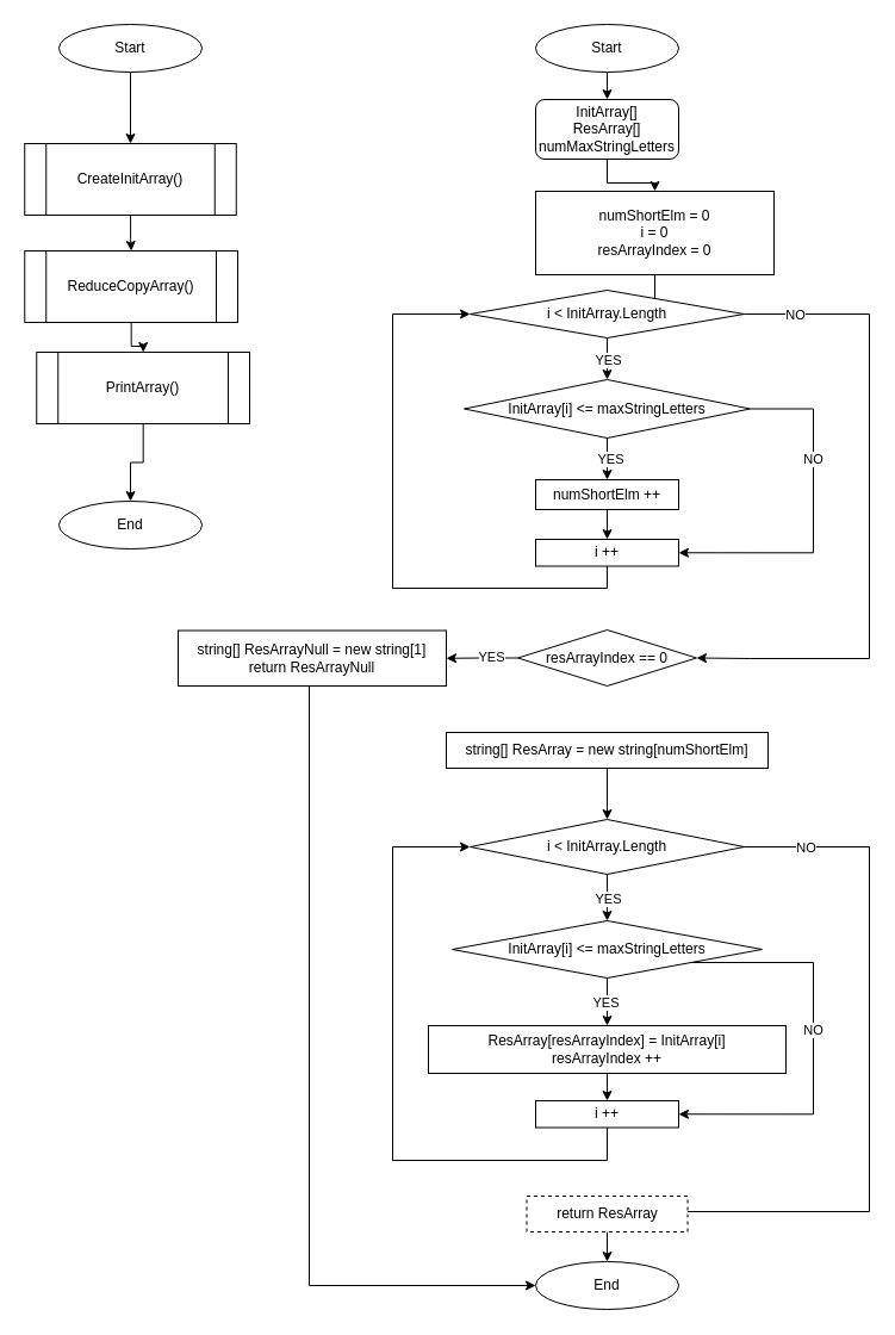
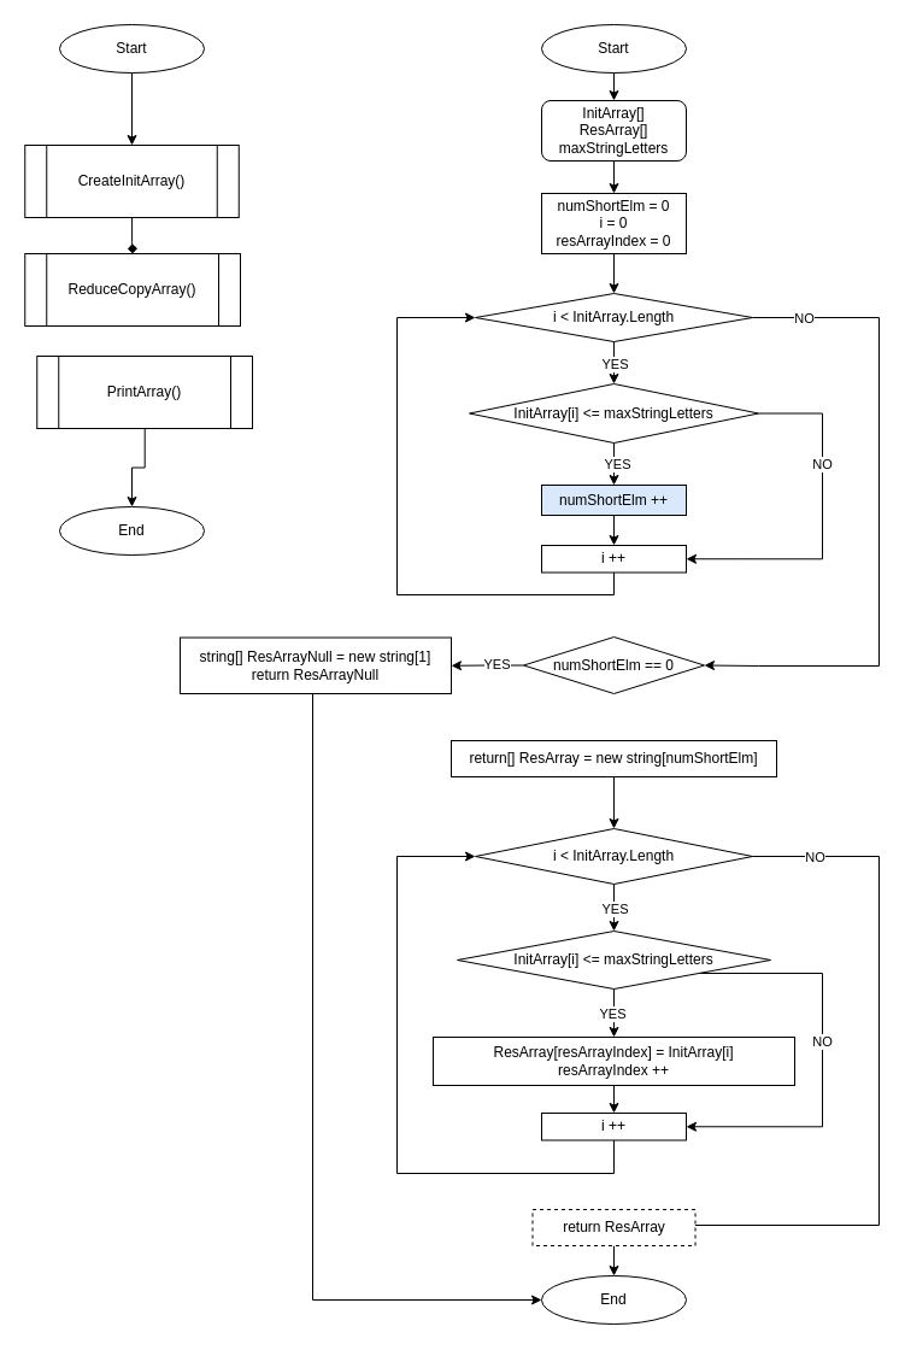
  <mxCell id="0" />
  <mxCell id="1" parent="0" />
  <mxCell id="2" value="" style="edgeStyle=orthogonalEdgeStyle;rounded=0;orthogonalLoop=1;jettySize=auto;html=1;entryX=0.5;entryY=0;entryDx=0;entryDy=0;" edge="1" parent="1" source="3" target="5"><mxGeometry relative="1" as="geometry"><mxPoint x="109" y="130" as="targetPoint" /></mxGeometry></mxCell>
  <mxCell id="3" value="&lt;font style=&quot;font-size: 12px;&quot;&gt;Start&lt;/font&gt;" style="ellipse;whiteSpace=wrap;html=1;" vertex="1" parent="1"><mxGeometry x="49" y="20" width="120" height="40" as="geometry" /></mxCell>
- <mxCell id="4" value="" style="edgeStyle=orthogonalEdgeStyle;rounded=0;orthogonalLoop=1;jettySize=auto;html=1;" edge="1" parent="1" source="5" target="7"><mxGeometry relative="1" as="geometry" /></mxCell>
+ <mxCell id="4" value="" style="edgeStyle=orthogonalEdgeStyle;rounded=0;orthogonalLoop=1;jettySize=auto;html=1;endArrow=diamond;" edge="1" parent="1" source="5" target="7"><mxGeometry relative="1" as="geometry" /></mxCell>
  <mxCell id="5" value="&lt;font style=&quot;font-size: 12px;&quot;&gt;CreateInitArray()&lt;/font&gt;" style="shape=process;whiteSpace=wrap;html=1;backgroundOutline=1;" vertex="1" parent="1"><mxGeometry x="20.25" y="120" width="177.5" height="60" as="geometry" /></mxCell>
- <mxCell id="6" value="" style="edgeStyle=orthogonalEdgeStyle;rounded=0;orthogonalLoop=1;jettySize=auto;html=1;" edge="1" parent="1" source="7" target="9"><mxGeometry relative="1" as="geometry" /></mxCell>
  <mxCell id="7" value="&lt;font style=&quot;font-size: 12px;&quot;&gt;ReduceCopyArray()&lt;/font&gt;" style="shape=process;whiteSpace=wrap;html=1;backgroundOutline=1;" vertex="1" parent="1"><mxGeometry x="20.25" y="210" width="178.75" height="60" as="geometry" /></mxCell>
  <mxCell id="8" value="" style="edgeStyle=orthogonalEdgeStyle;rounded=0;orthogonalLoop=1;jettySize=auto;html=1;" edge="1" parent="1" source="9" target="10"><mxGeometry relative="1" as="geometry" /></mxCell>
  <mxCell id="9" value="&lt;font style=&quot;font-size: 12px;&quot;&gt;PrintArray()&lt;/font&gt;" style="shape=process;whiteSpace=wrap;html=1;backgroundOutline=1;" vertex="1" parent="1"><mxGeometry x="30.25" y="295" width="178.75" height="60" as="geometry" /></mxCell>
  <mxCell id="10" value="&lt;font style=&quot;font-size: 12px;&quot;&gt;End&lt;/font&gt;" style="ellipse;whiteSpace=wrap;html=1;" vertex="1" parent="1"><mxGeometry x="49" y="420" width="120" height="40" as="geometry" /></mxCell>
  <mxCell id="11" value="" style="edgeStyle=orthogonalEdgeStyle;rounded=0;orthogonalLoop=1;jettySize=auto;html=1;" edge="1" parent="1" source="12" target="21"><mxGeometry relative="1" as="geometry" /></mxCell>
  <mxCell id="12" value="&lt;font style=&quot;font-size: 12px;&quot;&gt;Start&lt;/font&gt;" style="ellipse;whiteSpace=wrap;html=1;" vertex="1" parent="1"><mxGeometry x="449" y="20" width="120" height="40" as="geometry" /></mxCell>
  <mxCell id="13" value="" style="edgeStyle=orthogonalEdgeStyle;rounded=0;orthogonalLoop=1;jettySize=auto;html=1;" edge="1" parent="1" source="14" target="19"><mxGeometry relative="1" as="geometry" /></mxCell>
- <mxCell id="14" value="&lt;div&gt;&lt;span style=&quot;background-color: initial;&quot;&gt;numShortElm = 0&lt;/span&gt;&lt;br&gt;&lt;/div&gt;&lt;div&gt;i = 0&lt;/div&gt;&lt;div&gt;resArrayIndex = 0&lt;/div&gt;" style="whiteSpace=wrap;html=1;" vertex="1" parent="1"><mxGeometry x="449" y="160" width="200" height="70" as="geometry" /></mxCell>
+ <mxCell id="14" value="&lt;div&gt;&lt;span style=&quot;background-color: initial;&quot;&gt;numShortElm = 0&lt;/span&gt;&lt;br&gt;&lt;/div&gt;&lt;div&gt;i = 0&lt;/div&gt;&lt;div&gt;resArrayIndex = 0&lt;/div&gt;" style="whiteSpace=wrap;html=1;" vertex="1" parent="1"><mxGeometry x="449" y="160" width="120" height="50" as="geometry" /></mxCell>
  <mxCell id="15" value="" style="edgeStyle=orthogonalEdgeStyle;rounded=0;orthogonalLoop=1;jettySize=auto;html=1;" edge="1" parent="1" source="19" target="26"><mxGeometry relative="1" as="geometry" /></mxCell>
  <mxCell id="16" value="YES" style="edgeLabel;html=1;align=center;verticalAlign=middle;resizable=0;points=[];" vertex="1" connectable="0" parent="15"><mxGeometry x="-0.007" relative="1" as="geometry"><mxPoint as="offset" /></mxGeometry></mxCell>
  <mxCell id="17" style="edgeStyle=orthogonalEdgeStyle;rounded=0;orthogonalLoop=1;jettySize=auto;html=1;entryX=1;entryY=0.5;entryDx=0;entryDy=0;exitX=1;exitY=0.5;exitDx=0;exitDy=0;" edge="1" parent="1" source="19" target="52"><mxGeometry relative="1" as="geometry"><Array as="points"><mxPoint x="729" y="263" /><mxPoint x="729" y="552" /><mxPoint x="629" y="552" /></Array></mxGeometry></mxCell>
  <mxCell id="18" value="NO" style="edgeLabel;html=1;align=center;verticalAlign=middle;resizable=0;points=[];" vertex="1" connectable="0" parent="17"><mxGeometry x="-0.843" relative="1" as="geometry"><mxPoint as="offset" /></mxGeometry></mxCell>
  <mxCell id="19" value="i &amp;lt; InitArray.Length" style="rhombus;whiteSpace=wrap;html=1;" vertex="1" parent="1"><mxGeometry x="394" y="243" width="230" height="40" as="geometry" /></mxCell>
  <mxCell id="20" value="" style="edgeStyle=orthogonalEdgeStyle;rounded=0;orthogonalLoop=1;jettySize=auto;html=1;entryX=0.5;entryY=0;entryDx=0;entryDy=0;" edge="1" parent="1" source="21" target="14"><mxGeometry relative="1" as="geometry"><mxPoint x="509" y="143" as="targetPoint" /></mxGeometry></mxCell>
- <mxCell id="21" value="&lt;div&gt;InitArray[]&lt;/div&gt;&lt;div&gt;ResArray[]&lt;/div&gt;&lt;div&gt;numMaxStringLetters&lt;/div&gt;" style="rounded=1;whiteSpace=wrap;html=1;" vertex="1" parent="1"><mxGeometry x="449" y="83" width="120" height="50" as="geometry" /></mxCell>
+ <mxCell id="21" value="&lt;div&gt;InitArray[]&lt;/div&gt;&lt;div&gt;ResArray[]&lt;/div&gt;&lt;div&gt;maxStringLetters&lt;/div&gt;" style="rounded=1;whiteSpace=wrap;html=1;" vertex="1" parent="1"><mxGeometry x="449" y="83" width="120" height="50" as="geometry" /></mxCell>
  <mxCell id="22" value="" style="edgeStyle=orthogonalEdgeStyle;rounded=0;orthogonalLoop=1;jettySize=auto;html=1;" edge="1" parent="1" source="26" target="28"><mxGeometry relative="1" as="geometry" /></mxCell>
  <mxCell id="23" value="YES" style="edgeLabel;html=1;align=center;verticalAlign=middle;resizable=0;points=[];" vertex="1" connectable="0" parent="22"><mxGeometry y="-2" relative="1" as="geometry"><mxPoint as="offset" /></mxGeometry></mxCell>
  <mxCell id="24" style="edgeStyle=orthogonalEdgeStyle;rounded=0;orthogonalLoop=1;jettySize=auto;html=1;entryX=1;entryY=0.5;entryDx=0;entryDy=0;exitX=1;exitY=0.5;exitDx=0;exitDy=0;" edge="1" parent="1" source="26" target="30"><mxGeometry relative="1" as="geometry"><Array as="points"><mxPoint x="682" y="343" /><mxPoint x="682" y="463" /></Array></mxGeometry></mxCell>
  <mxCell id="25" value="NO" style="edgeLabel;html=1;align=center;verticalAlign=middle;resizable=0;points=[];" vertex="1" connectable="0" parent="24"><mxGeometry x="-0.339" y="-1" relative="1" as="geometry"><mxPoint as="offset" /></mxGeometry></mxCell>
  <mxCell id="26" value="InitArray[i] &amp;lt;= maxStringLetters" style="rhombus;whiteSpace=wrap;html=1;" vertex="1" parent="1"><mxGeometry x="389" y="318" width="240" height="49" as="geometry" /></mxCell>
  <mxCell id="27" value="" style="edgeStyle=orthogonalEdgeStyle;rounded=0;orthogonalLoop=1;jettySize=auto;html=1;" edge="1" parent="1" source="28" target="30"><mxGeometry relative="1" as="geometry" /></mxCell>
- <mxCell id="28" value="numShortElm ++" style="whiteSpace=wrap;html=1;" vertex="1" parent="1"><mxGeometry x="449" y="402" width="120" height="25" as="geometry" /></mxCell>
+ <mxCell id="28" value="numShortElm ++" style="whiteSpace=wrap;html=1;fillColor=#dae8fc;" vertex="1" parent="1"><mxGeometry x="449" y="402" width="120" height="25" as="geometry" /></mxCell>
  <mxCell id="29" style="edgeStyle=orthogonalEdgeStyle;rounded=0;orthogonalLoop=1;jettySize=auto;html=1;entryX=0;entryY=0.5;entryDx=0;entryDy=0;" edge="1" parent="1" source="30" target="19"><mxGeometry relative="1" as="geometry"><Array as="points"><mxPoint x="509" y="493" /><mxPoint x="329" y="493" /><mxPoint x="329" y="263" /></Array></mxGeometry></mxCell>
  <mxCell id="30" value="i ++" style="whiteSpace=wrap;html=1;" vertex="1" parent="1"><mxGeometry x="449" y="452" width="120" height="22.5" as="geometry" /></mxCell>
  <mxCell id="31" value="" style="edgeStyle=orthogonalEdgeStyle;rounded=0;orthogonalLoop=1;jettySize=auto;html=1;" edge="1" parent="1" source="32" target="37"><mxGeometry relative="1" as="geometry" /></mxCell>
- <mxCell id="32" value="&lt;div&gt;string[]&amp;nbsp;&lt;span style=&quot;background-color: initial;&quot;&gt;ResArray&lt;/span&gt;&lt;span style=&quot;background-color: initial;&quot;&gt;&amp;nbsp;= new string[&lt;/span&gt;&lt;span style=&quot;background-color: initial;&quot;&gt;numShortElm&lt;/span&gt;&lt;span style=&quot;background-color: initial;&quot;&gt;]&lt;/span&gt;&lt;/div&gt;" style="rounded=0;whiteSpace=wrap;html=1;" vertex="1" parent="1"><mxGeometry x="374" y="614" width="270" height="30" as="geometry" /></mxCell>
+ <mxCell id="32" value="&lt;div&gt;return[]&amp;nbsp;&lt;span style=&quot;background-color: initial;&quot;&gt;ResArray&lt;/span&gt;&lt;span style=&quot;background-color: initial;&quot;&gt;&amp;nbsp;= new string[&lt;/span&gt;&lt;span style=&quot;background-color: initial;&quot;&gt;numShortElm&lt;/span&gt;&lt;span style=&quot;background-color: initial;&quot;&gt;]&lt;/span&gt;&lt;/div&gt;" style="rounded=0;whiteSpace=wrap;html=1;" vertex="1" parent="1"><mxGeometry x="374" y="614" width="270" height="30" as="geometry" /></mxCell>
  <mxCell id="33" value="" style="edgeStyle=orthogonalEdgeStyle;rounded=0;orthogonalLoop=1;jettySize=auto;html=1;" edge="1" parent="1" source="37" target="42"><mxGeometry relative="1" as="geometry" /></mxCell>
  <mxCell id="34" value="YES" style="edgeLabel;html=1;align=center;verticalAlign=middle;resizable=0;points=[];" vertex="1" connectable="0" parent="33"><mxGeometry x="-0.007" relative="1" as="geometry"><mxPoint as="offset" /></mxGeometry></mxCell>
  <mxCell id="35" style="edgeStyle=orthogonalEdgeStyle;rounded=0;orthogonalLoop=1;jettySize=auto;html=1;entryX=0.5;entryY=0;entryDx=0;entryDy=0;exitX=1;exitY=0.5;exitDx=0;exitDy=0;" edge="1" parent="1" source="37" target="48"><mxGeometry relative="1" as="geometry"><Array as="points"><mxPoint x="729" y="710" /><mxPoint x="729" y="1016" /><mxPoint x="509" y="1016" /></Array></mxGeometry></mxCell>
  <mxCell id="36" value="NO" style="edgeLabel;html=1;align=center;verticalAlign=middle;resizable=0;points=[];" vertex="1" connectable="0" parent="35"><mxGeometry x="-0.843" relative="1" as="geometry"><mxPoint as="offset" /></mxGeometry></mxCell>
  <mxCell id="37" value="i &amp;lt; InitArray.Length" style="rhombus;whiteSpace=wrap;html=1;" vertex="1" parent="1"><mxGeometry x="394" y="687" width="230" height="46" as="geometry" /></mxCell>
  <mxCell id="38" value="" style="edgeStyle=orthogonalEdgeStyle;rounded=0;orthogonalLoop=1;jettySize=auto;html=1;" edge="1" parent="1" source="42" target="44"><mxGeometry relative="1" as="geometry" /></mxCell>
  <mxCell id="39" value="YES" style="edgeLabel;html=1;align=center;verticalAlign=middle;resizable=0;points=[];" vertex="1" connectable="0" parent="38"><mxGeometry y="-2" relative="1" as="geometry"><mxPoint as="offset" /></mxGeometry></mxCell>
  <mxCell id="40" style="edgeStyle=orthogonalEdgeStyle;rounded=0;orthogonalLoop=1;jettySize=auto;html=1;entryX=1;entryY=0.5;entryDx=0;entryDy=0;" edge="1" parent="1" source="42" target="46"><mxGeometry relative="1" as="geometry"><Array as="points"><mxPoint x="682" y="807" /><mxPoint x="682" y="934" /></Array></mxGeometry></mxCell>
  <mxCell id="41" value="NO" style="edgeLabel;html=1;align=center;verticalAlign=middle;resizable=0;points=[];" vertex="1" connectable="0" parent="40"><mxGeometry x="-0.339" y="-1" relative="1" as="geometry"><mxPoint y="46" as="offset" /></mxGeometry></mxCell>
  <mxCell id="42" value="InitArray[i] &amp;lt;= maxStringLetters" style="rhombus;whiteSpace=wrap;html=1;" vertex="1" parent="1"><mxGeometry x="379" y="772" width="260" height="48" as="geometry" /></mxCell>
  <mxCell id="43" value="" style="edgeStyle=orthogonalEdgeStyle;rounded=0;orthogonalLoop=1;jettySize=auto;html=1;" edge="1" parent="1" source="44" target="46"><mxGeometry relative="1" as="geometry" /></mxCell>
  <mxCell id="44" value="ResArray[resArrayIndex] = InitArray[i]&lt;div&gt;resArrayIndex ++&lt;br&gt;&lt;/div&gt;" style="whiteSpace=wrap;html=1;" vertex="1" parent="1"><mxGeometry x="359" y="860" width="300" height="40" as="geometry" /></mxCell>
  <mxCell id="45" style="edgeStyle=orthogonalEdgeStyle;rounded=0;orthogonalLoop=1;jettySize=auto;html=1;entryX=0;entryY=0.5;entryDx=0;entryDy=0;" edge="1" parent="1" source="46" target="37"><mxGeometry relative="1" as="geometry"><Array as="points"><mxPoint x="509" y="973" /><mxPoint x="329" y="973" /><mxPoint x="329" y="710" /></Array></mxGeometry></mxCell>
  <mxCell id="46" value="i ++" style="whiteSpace=wrap;html=1;" vertex="1" parent="1"><mxGeometry x="449" y="923" width="120" height="22.5" as="geometry" /></mxCell>
  <mxCell id="47" value="" style="edgeStyle=orthogonalEdgeStyle;rounded=0;orthogonalLoop=1;jettySize=auto;html=1;entryX=0.5;entryY=0;entryDx=0;entryDy=0;" edge="1" parent="1" source="48" target="49"><mxGeometry relative="1" as="geometry"><mxPoint x="509" y="1088" as="targetPoint" /></mxGeometry></mxCell>
  <mxCell id="48" value="&lt;div&gt;return&amp;nbsp;&lt;span style=&quot;background-color: initial;&quot;&gt;ResArray&lt;/span&gt;&lt;/div&gt;" style="rounded=0;whiteSpace=wrap;html=1;dashed=1;" vertex="1" parent="1"><mxGeometry x="441.5" y="1003" width="135" height="30" as="geometry" /></mxCell>
  <mxCell id="49" value="&lt;font style=&quot;font-size: 12px;&quot;&gt;End&lt;/font&gt;" style="ellipse;whiteSpace=wrap;html=1;" vertex="1" parent="1"><mxGeometry x="449" y="1058" width="120" height="40" as="geometry" /></mxCell>
  <mxCell id="50" value="" style="edgeStyle=orthogonalEdgeStyle;rounded=0;orthogonalLoop=1;jettySize=auto;html=1;" edge="1" parent="1" source="52" target="54"><mxGeometry relative="1" as="geometry" /></mxCell>
  <mxCell id="51" value="YES" style="edgeLabel;html=1;align=center;verticalAlign=middle;resizable=0;points=[];" vertex="1" connectable="0" parent="50"><mxGeometry x="-0.246" y="-1" relative="1" as="geometry"><mxPoint as="offset" /></mxGeometry></mxCell>
- <mxCell id="52" value="resArrayIndex == 0" style="rhombus;whiteSpace=wrap;html=1;" vertex="1" parent="1"><mxGeometry x="434" y="528" width="150" height="47" as="geometry" /></mxCell>
+ <mxCell id="52" value="numShortElm == 0" style="rhombus;whiteSpace=wrap;html=1;" vertex="1" parent="1"><mxGeometry x="434" y="528" width="150" height="47" as="geometry" /></mxCell>
  <mxCell id="53" style="edgeStyle=orthogonalEdgeStyle;rounded=0;orthogonalLoop=1;jettySize=auto;html=1;entryX=0;entryY=0.5;entryDx=0;entryDy=0;" edge="1" parent="1" source="54" target="49"><mxGeometry relative="1" as="geometry"><Array as="points"><mxPoint x="259" y="1078" /></Array></mxGeometry></mxCell>
  <mxCell id="54" value="&lt;div&gt;string[]&amp;nbsp;&lt;span style=&quot;background-color: initial;&quot;&gt;ResArrayNull&lt;/span&gt;&lt;span style=&quot;background-color: initial;&quot;&gt;&amp;nbsp;= new string[1&lt;/span&gt;&lt;span style=&quot;background-color: initial;&quot;&gt;]&lt;/span&gt;&lt;/div&gt;&lt;div&gt;&lt;span style=&quot;background-color: initial;&quot;&gt;return ResArrayNull&lt;/span&gt;&lt;/div&gt;" style="rounded=0;whiteSpace=wrap;html=1;" vertex="1" parent="1"><mxGeometry x="149" y="528.5" width="225" height="46.5" as="geometry" /></mxCell>
